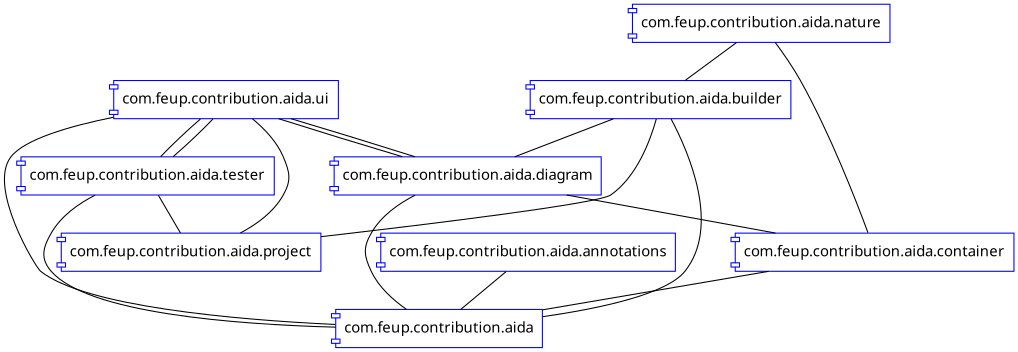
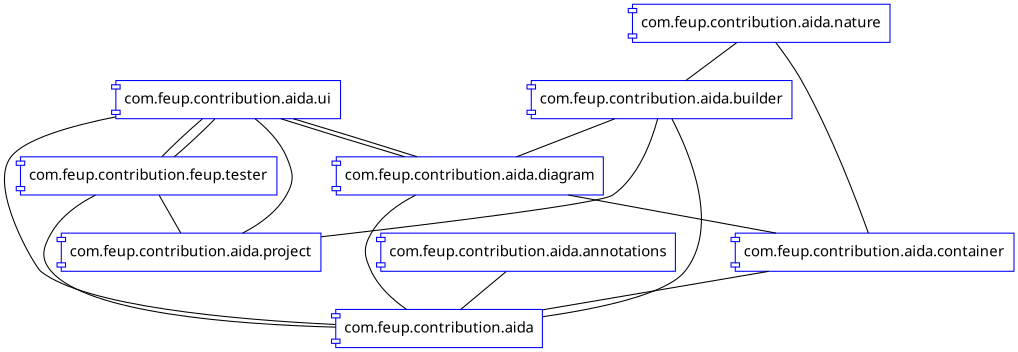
  graph {
    node [color=blue fontname=Trebuchet shape=component]
    edge [arrowhead=vee color=black]
    n1 [label="com.feup.contribution.aida.project"]
    n2 [label="com.feup.contribution.aida"]
    n3 [label="com.feup.contribution.aida.diagram"]
    n4 [label="com.feup.contribution.aida.ui"]
    n5 [label="com.feup.contribution.aida.container"]
-   n6 [label="com.feup.contribution.aida.tester"]
+   n6 [label="com.feup.contribution.feup.tester"]
    n7 [label="com.feup.contribution.aida.annotations"]
    n8 [label="com.feup.contribution.aida.nature"]
    n9 [label="com.feup.contribution.aida.builder"]
    n3 -- n2
    n3 -- n4
    n3 -- n5
    n4 -- n1
    n4 -- n2
    n4 -- n3
    n4 -- n6
    n5 -- n2
    n6 -- n1
    n6 -- n2
    n6 -- n4
    n7 -- n2
    n8 -- n5
    n8 -- n9
    n9 -- n1
    n9 -- n2
    n9 -- n3
  }
